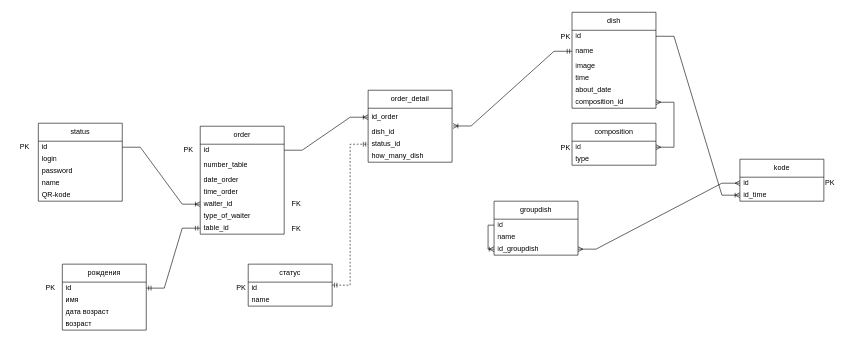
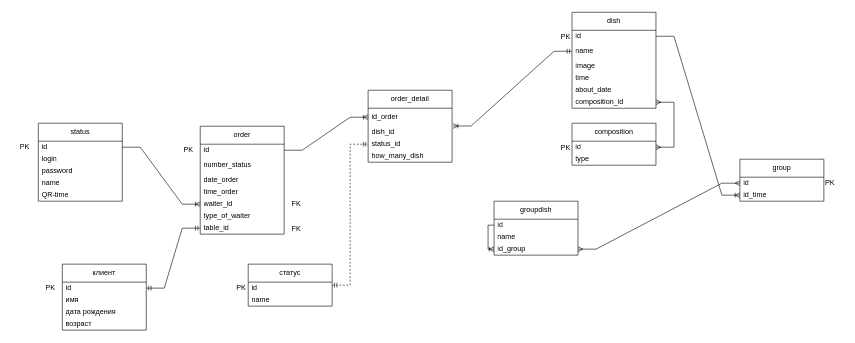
  <mxCell id="0" />
  <mxCell id="1" parent="0" />
  <mxCell id="2" value="order" style="swimlane;fontStyle=0;childLayout=stackLayout;horizontal=1;startSize=30;horizontalStack=0;resizeParent=1;resizeParentMax=0;resizeLast=0;collapsible=1;marginBottom=0;whiteSpace=wrap;html=1;" parent="1" vertex="1"><mxGeometry x="333" y="210" width="140" height="180" as="geometry" /></mxCell>
  <mxCell id="3" value="id" style="text;strokeColor=none;fillColor=none;align=left;verticalAlign=middle;spacingLeft=4;spacingRight=4;overflow=hidden;points=[[0,0.5],[1,0.5]];portConstraint=eastwest;rotatable=0;whiteSpace=wrap;html=1;" parent="2" vertex="1"><mxGeometry y="30" width="140" height="20" as="geometry" /></mxCell>
- <mxCell id="4" value="number_table" style="text;strokeColor=none;fillColor=none;align=left;verticalAlign=middle;spacingLeft=4;spacingRight=4;overflow=hidden;points=[[0,0.5],[1,0.5]];portConstraint=eastwest;rotatable=0;whiteSpace=wrap;html=1;" parent="2" vertex="1"><mxGeometry y="50" width="140" height="30" as="geometry" /></mxCell>
+ <mxCell id="4" value="number_status" style="text;strokeColor=none;fillColor=none;align=left;verticalAlign=middle;spacingLeft=4;spacingRight=4;overflow=hidden;points=[[0,0.5],[1,0.5]];portConstraint=eastwest;rotatable=0;whiteSpace=wrap;html=1;" parent="2" vertex="1"><mxGeometry y="50" width="140" height="30" as="geometry" /></mxCell>
  <mxCell id="5" value="date_order" style="text;strokeColor=none;fillColor=none;align=left;verticalAlign=middle;spacingLeft=4;spacingRight=4;overflow=hidden;points=[[0,0.5],[1,0.5]];portConstraint=eastwest;rotatable=0;whiteSpace=wrap;html=1;" parent="2" vertex="1"><mxGeometry y="80" width="140" height="20" as="geometry" /></mxCell>
  <mxCell id="6" value="time_order" style="text;strokeColor=none;fillColor=none;align=left;verticalAlign=middle;spacingLeft=4;spacingRight=4;overflow=hidden;points=[[0,0.5],[1,0.5]];portConstraint=eastwest;rotatable=0;whiteSpace=wrap;html=1;" parent="2" vertex="1"><mxGeometry y="100" width="140" height="20" as="geometry" /></mxCell>
  <mxCell id="7" value="waiter_id" style="text;strokeColor=none;fillColor=none;align=left;verticalAlign=middle;spacingLeft=4;spacingRight=4;overflow=hidden;points=[[0,0.5],[1,0.5]];portConstraint=eastwest;rotatable=0;whiteSpace=wrap;html=1;" parent="2" vertex="1"><mxGeometry y="120" width="140" height="20" as="geometry" /></mxCell>
  <mxCell id="8" value="type_of_waiter" style="text;strokeColor=none;fillColor=none;align=left;verticalAlign=middle;spacingLeft=4;spacingRight=4;overflow=hidden;points=[[0,0.5],[1,0.5]];portConstraint=eastwest;rotatable=0;whiteSpace=wrap;html=1;" parent="2" vertex="1"><mxGeometry y="140" width="140" height="20" as="geometry" /></mxCell>
  <mxCell id="9" value="table_id" style="text;strokeColor=none;fillColor=none;align=left;verticalAlign=middle;spacingLeft=4;spacingRight=4;overflow=hidden;points=[[0,0.5],[1,0.5]];portConstraint=eastwest;rotatable=0;whiteSpace=wrap;html=1;" parent="2" vertex="1"><mxGeometry y="160" width="140" height="20" as="geometry" /></mxCell>
  <mxCell id="10" value="order_detail" style="swimlane;fontStyle=0;childLayout=stackLayout;horizontal=1;startSize=30;horizontalStack=0;resizeParent=1;resizeParentMax=0;resizeLast=0;collapsible=1;marginBottom=0;whiteSpace=wrap;html=1;" parent="1" vertex="1"><mxGeometry x="613" y="150" width="140" height="120" as="geometry" /></mxCell>
  <mxCell id="11" value="id_order" style="text;strokeColor=none;fillColor=none;align=left;verticalAlign=middle;spacingLeft=4;spacingRight=4;overflow=hidden;points=[[0,0.5],[1,0.5]];portConstraint=eastwest;rotatable=0;whiteSpace=wrap;html=1;" parent="10" vertex="1"><mxGeometry y="30" width="140" height="30" as="geometry" /></mxCell>
  <mxCell id="12" value="dish_id" style="text;strokeColor=none;fillColor=none;align=left;verticalAlign=middle;spacingLeft=4;spacingRight=4;overflow=hidden;points=[[0,0.5],[1,0.5]];portConstraint=eastwest;rotatable=0;whiteSpace=wrap;html=1;" parent="10" vertex="1"><mxGeometry y="60" width="140" height="20" as="geometry" /></mxCell>
  <mxCell id="13" value="status_id" style="text;strokeColor=none;fillColor=none;align=left;verticalAlign=middle;spacingLeft=4;spacingRight=4;overflow=hidden;points=[[0,0.5],[1,0.5]];portConstraint=eastwest;rotatable=0;whiteSpace=wrap;html=1;" parent="10" vertex="1"><mxGeometry y="80" width="140" height="20" as="geometry" /></mxCell>
  <mxCell id="14" value="how_many_dish" style="text;strokeColor=none;fillColor=none;align=left;verticalAlign=middle;spacingLeft=4;spacingRight=4;overflow=hidden;points=[[0,0.5],[1,0.5]];portConstraint=eastwest;rotatable=0;whiteSpace=wrap;html=1;" parent="10" vertex="1"><mxGeometry y="100" width="140" height="20" as="geometry" /></mxCell>
  <mxCell id="15" value="dish" style="swimlane;fontStyle=0;childLayout=stackLayout;horizontal=1;startSize=30;horizontalStack=0;resizeParent=1;resizeParentMax=0;resizeLast=0;collapsible=1;marginBottom=0;whiteSpace=wrap;html=1;" parent="1" vertex="1"><mxGeometry x="953" y="20" width="140" height="160" as="geometry" /></mxCell>
  <mxCell id="16" value="id&amp;nbsp;" style="text;strokeColor=none;fillColor=none;align=left;verticalAlign=middle;spacingLeft=4;spacingRight=4;overflow=hidden;points=[[0,0.5],[1,0.5]];portConstraint=eastwest;rotatable=0;whiteSpace=wrap;html=1;" parent="15" vertex="1"><mxGeometry y="30" width="140" height="20" as="geometry" /></mxCell>
  <mxCell id="17" value="name" style="text;strokeColor=none;fillColor=none;align=left;verticalAlign=middle;spacingLeft=4;spacingRight=4;overflow=hidden;points=[[0,0.5],[1,0.5]];portConstraint=eastwest;rotatable=0;whiteSpace=wrap;html=1;" parent="15" vertex="1"><mxGeometry y="50" width="140" height="30" as="geometry" /></mxCell>
  <mxCell id="18" value="image" style="text;strokeColor=none;fillColor=none;align=left;verticalAlign=middle;spacingLeft=4;spacingRight=4;overflow=hidden;points=[[0,0.5],[1,0.5]];portConstraint=eastwest;rotatable=0;whiteSpace=wrap;html=1;" parent="15" vertex="1"><mxGeometry y="80" width="140" height="20" as="geometry" /></mxCell>
  <mxCell id="19" value="time" style="text;strokeColor=none;fillColor=none;align=left;verticalAlign=middle;spacingLeft=4;spacingRight=4;overflow=hidden;points=[[0,0.5],[1,0.5]];portConstraint=eastwest;rotatable=0;whiteSpace=wrap;html=1;" parent="15" vertex="1"><mxGeometry y="100" width="140" height="20" as="geometry" /></mxCell>
  <mxCell id="20" value="about_date" style="text;strokeColor=none;fillColor=none;align=left;verticalAlign=middle;spacingLeft=4;spacingRight=4;overflow=hidden;points=[[0,0.5],[1,0.5]];portConstraint=eastwest;rotatable=0;whiteSpace=wrap;html=1;" parent="15" vertex="1"><mxGeometry y="120" width="140" height="20" as="geometry" /></mxCell>
  <mxCell id="21" value="composition_id" style="text;strokeColor=none;fillColor=none;align=left;verticalAlign=middle;spacingLeft=4;spacingRight=4;overflow=hidden;points=[[0,0.5],[1,0.5]];portConstraint=eastwest;rotatable=0;whiteSpace=wrap;html=1;" parent="15" vertex="1"><mxGeometry y="140" width="140" height="20" as="geometry" /></mxCell>
  <mxCell id="22" value="composition" style="swimlane;fontStyle=0;childLayout=stackLayout;horizontal=1;startSize=30;horizontalStack=0;resizeParent=1;resizeParentMax=0;resizeLast=0;collapsible=1;marginBottom=0;whiteSpace=wrap;html=1;" parent="1" vertex="1"><mxGeometry x="953" y="205" width="140" height="70" as="geometry" /></mxCell>
  <mxCell id="23" value="id" style="text;strokeColor=none;fillColor=none;align=left;verticalAlign=middle;spacingLeft=4;spacingRight=4;overflow=hidden;points=[[0,0.5],[1,0.5]];portConstraint=eastwest;rotatable=0;whiteSpace=wrap;html=1;" parent="22" vertex="1"><mxGeometry y="30" width="140" height="20" as="geometry" /></mxCell>
  <mxCell id="24" value="type" style="text;strokeColor=none;fillColor=none;align=left;verticalAlign=middle;spacingLeft=4;spacingRight=4;overflow=hidden;points=[[0,0.5],[1,0.5]];portConstraint=eastwest;rotatable=0;whiteSpace=wrap;html=1;" parent="22" vertex="1"><mxGeometry y="50" width="140" height="20" as="geometry" /></mxCell>
- <mxCell id="25" value="kode" style="swimlane;fontStyle=0;childLayout=stackLayout;horizontal=1;startSize=30;horizontalStack=0;resizeParent=1;resizeParentMax=0;resizeLast=0;collapsible=1;marginBottom=0;whiteSpace=wrap;html=1;" parent="1" vertex="1"><mxGeometry x="1233" y="265" width="140" height="70" as="geometry" /></mxCell>
+ <mxCell id="25" value="group" style="swimlane;fontStyle=0;childLayout=stackLayout;horizontal=1;startSize=30;horizontalStack=0;resizeParent=1;resizeParentMax=0;resizeLast=0;collapsible=1;marginBottom=0;whiteSpace=wrap;html=1;" parent="1" vertex="1"><mxGeometry x="1233" y="265" width="140" height="70" as="geometry" /></mxCell>
  <mxCell id="26" value="id" style="text;strokeColor=none;fillColor=none;align=left;verticalAlign=middle;spacingLeft=4;spacingRight=4;overflow=hidden;points=[[0,0.5],[1,0.5]];portConstraint=eastwest;rotatable=0;whiteSpace=wrap;html=1;" parent="25" vertex="1"><mxGeometry y="30" width="140" height="20" as="geometry" /></mxCell>
  <mxCell id="27" value="id_time" style="text;strokeColor=none;fillColor=none;align=left;verticalAlign=middle;spacingLeft=4;spacingRight=4;overflow=hidden;points=[[0,0.5],[1,0.5]];portConstraint=eastwest;rotatable=0;whiteSpace=wrap;html=1;" parent="25" vertex="1"><mxGeometry y="50" width="140" height="20" as="geometry" /></mxCell>
  <mxCell id="28" value="groupdish" style="swimlane;fontStyle=0;childLayout=stackLayout;horizontal=1;startSize=30;horizontalStack=0;resizeParent=1;resizeParentMax=0;resizeLast=0;collapsible=1;marginBottom=0;whiteSpace=wrap;html=1;" parent="1" vertex="1"><mxGeometry x="823" y="335" width="140" height="90" as="geometry" /></mxCell>
  <mxCell id="29" value="id" style="text;strokeColor=none;fillColor=none;align=left;verticalAlign=middle;spacingLeft=4;spacingRight=4;overflow=hidden;points=[[0,0.5],[1,0.5]];portConstraint=eastwest;rotatable=0;whiteSpace=wrap;html=1;" parent="28" vertex="1"><mxGeometry y="30" width="140" height="20" as="geometry" /></mxCell>
  <mxCell id="30" value="name" style="text;strokeColor=none;fillColor=none;align=left;verticalAlign=middle;spacingLeft=4;spacingRight=4;overflow=hidden;points=[[0,0.5],[1,0.5]];portConstraint=eastwest;rotatable=0;whiteSpace=wrap;html=1;" parent="28" vertex="1"><mxGeometry y="50" width="140" height="20" as="geometry" /></mxCell>
- <mxCell id="31" value="id_groupdish" style="text;strokeColor=none;fillColor=none;align=left;verticalAlign=middle;spacingLeft=4;spacingRight=4;overflow=hidden;points=[[0,0.5],[1,0.5]];portConstraint=eastwest;rotatable=0;whiteSpace=wrap;html=1;" parent="28" vertex="1"><mxGeometry y="70" width="140" height="20" as="geometry" /></mxCell>
+ <mxCell id="31" value="id_group" style="text;strokeColor=none;fillColor=none;align=left;verticalAlign=middle;spacingLeft=4;spacingRight=4;overflow=hidden;points=[[0,0.5],[1,0.5]];portConstraint=eastwest;rotatable=0;whiteSpace=wrap;html=1;" parent="28" vertex="1"><mxGeometry y="70" width="140" height="20" as="geometry" /></mxCell>
  <mxCell id="32" value="" style="fontSize=12;html=1;endArrow=ERoneToMany;rounded=0;exitX=0;exitY=0.5;exitDx=0;exitDy=0;entryX=0;entryY=0.5;entryDx=0;entryDy=0;edgeStyle=orthogonalEdgeStyle;" parent="28" source="29" target="31" edge="1"><mxGeometry width="100" height="100" relative="1" as="geometry"><mxPoint x="-60" y="50" as="sourcePoint" /><mxPoint x="-60" y="100" as="targetPoint" /></mxGeometry></mxCell>
  <mxCell id="33" value="status" style="swimlane;fontStyle=0;childLayout=stackLayout;horizontal=1;startSize=30;horizontalStack=0;resizeParent=1;resizeParentMax=0;resizeLast=0;collapsible=1;marginBottom=0;whiteSpace=wrap;html=1;" parent="1" vertex="1"><mxGeometry x="63" y="205" width="140" height="130" as="geometry" /></mxCell>
  <mxCell id="34" value="id" style="text;strokeColor=none;fillColor=none;align=left;verticalAlign=middle;spacingLeft=4;spacingRight=4;overflow=hidden;points=[[0,0.5],[1,0.5]];portConstraint=eastwest;rotatable=0;whiteSpace=wrap;html=1;" parent="33" vertex="1"><mxGeometry y="30" width="140" height="20" as="geometry" /></mxCell>
  <mxCell id="35" value="login" style="text;strokeColor=none;fillColor=none;align=left;verticalAlign=middle;spacingLeft=4;spacingRight=4;overflow=hidden;points=[[0,0.5],[1,0.5]];portConstraint=eastwest;rotatable=0;whiteSpace=wrap;html=1;" parent="33" vertex="1"><mxGeometry y="50" width="140" height="20" as="geometry" /></mxCell>
  <mxCell id="36" value="password" style="text;strokeColor=none;fillColor=none;align=left;verticalAlign=middle;spacingLeft=4;spacingRight=4;overflow=hidden;points=[[0,0.5],[1,0.5]];portConstraint=eastwest;rotatable=0;whiteSpace=wrap;html=1;" parent="33" vertex="1"><mxGeometry y="70" width="140" height="20" as="geometry" /></mxCell>
  <mxCell id="37" value="name" style="text;strokeColor=none;fillColor=none;align=left;verticalAlign=middle;spacingLeft=4;spacingRight=4;overflow=hidden;points=[[0,0.5],[1,0.5]];portConstraint=eastwest;rotatable=0;whiteSpace=wrap;html=1;" parent="33" vertex="1"><mxGeometry y="90" width="140" height="20" as="geometry" /></mxCell>
- <mxCell id="38" value="QR-kode" style="text;strokeColor=none;fillColor=none;align=left;verticalAlign=middle;spacingLeft=4;spacingRight=4;overflow=hidden;points=[[0,0.5],[1,0.5]];portConstraint=eastwest;rotatable=0;whiteSpace=wrap;html=1;" parent="33" vertex="1"><mxGeometry y="110" width="140" height="20" as="geometry" /></mxCell>
+ <mxCell id="38" value="QR-time" style="text;strokeColor=none;fillColor=none;align=left;verticalAlign=middle;spacingLeft=4;spacingRight=4;overflow=hidden;points=[[0,0.5],[1,0.5]];portConstraint=eastwest;rotatable=0;whiteSpace=wrap;html=1;" parent="33" vertex="1"><mxGeometry y="110" width="140" height="20" as="geometry" /></mxCell>
  <mxCell id="39" value="" style="edgeStyle=entityRelationEdgeStyle;fontSize=12;html=1;endArrow=ERoneToMany;rounded=0;exitX=1;exitY=0.5;exitDx=0;exitDy=0;entryX=0;entryY=0.5;entryDx=0;entryDy=0;" parent="1" source="34" target="7" edge="1"><mxGeometry width="100" height="100" relative="1" as="geometry"><mxPoint x="163" y="490" as="sourcePoint" /><mxPoint x="263" y="390" as="targetPoint" /></mxGeometry></mxCell>
  <mxCell id="40" value="" style="edgeStyle=entityRelationEdgeStyle;fontSize=12;html=1;endArrow=ERoneToMany;rounded=0;entryX=0;entryY=0.5;entryDx=0;entryDy=0;exitX=1;exitY=0.5;exitDx=0;exitDy=0;" parent="1" source="3" target="11" edge="1"><mxGeometry width="100" height="100" relative="1" as="geometry"><mxPoint x="503" y="290" as="sourcePoint" /><mxPoint x="663" y="350" as="targetPoint" /></mxGeometry></mxCell>
  <mxCell id="41" value="" style="edgeStyle=entityRelationEdgeStyle;fontSize=12;html=1;endArrow=ERmany;startArrow=ERmany;rounded=0;entryX=1;entryY=0.5;entryDx=0;entryDy=0;exitX=0;exitY=0.5;exitDx=0;exitDy=0;" parent="1" source="26" target="31" edge="1"><mxGeometry width="100" height="100" relative="1" as="geometry"><mxPoint x="803" y="400" as="sourcePoint" /><mxPoint x="903" y="300" as="targetPoint" /></mxGeometry></mxCell>
  <mxCell id="42" value="" style="edgeStyle=entityRelationEdgeStyle;fontSize=12;html=1;endArrow=ERoneToMany;startArrow=ERmandOne;rounded=0;entryX=1.012;entryY=-0.02;entryDx=0;entryDy=0;entryPerimeter=0;exitX=0;exitY=0.5;exitDx=0;exitDy=0;" parent="1" source="17" target="12" edge="1"><mxGeometry width="100" height="100" relative="1" as="geometry"><mxPoint x="843" y="260" as="sourcePoint" /><mxPoint x="943" y="160" as="targetPoint" /></mxGeometry></mxCell>
  <mxCell id="43" value="статус" style="swimlane;fontStyle=0;childLayout=stackLayout;horizontal=1;startSize=30;horizontalStack=0;resizeParent=1;resizeParentMax=0;resizeLast=0;collapsible=1;marginBottom=0;whiteSpace=wrap;html=1;" parent="1" vertex="1"><mxGeometry x="413" y="440" width="140" height="70" as="geometry" /></mxCell>
  <mxCell id="44" value="id" style="text;strokeColor=none;fillColor=none;align=left;verticalAlign=middle;spacingLeft=4;spacingRight=4;overflow=hidden;points=[[0,0.5],[1,0.5]];portConstraint=eastwest;rotatable=0;whiteSpace=wrap;html=1;" parent="43" vertex="1"><mxGeometry y="30" width="140" height="20" as="geometry" /></mxCell>
  <mxCell id="45" value="name" style="text;strokeColor=none;fillColor=none;align=left;verticalAlign=middle;spacingLeft=4;spacingRight=4;overflow=hidden;points=[[0,0.5],[1,0.5]];portConstraint=eastwest;rotatable=0;whiteSpace=wrap;html=1;" parent="43" vertex="1"><mxGeometry y="50" width="140" height="20" as="geometry" /></mxCell>
  <mxCell id="46" value="" style="edgeStyle=entityRelationEdgeStyle;fontSize=12;html=1;endArrow=ERmandOne;startArrow=ERmandOne;rounded=0;entryX=0;entryY=0.5;entryDx=0;entryDy=0;exitX=1;exitY=0.5;exitDx=0;exitDy=0;dashed=1;" parent="1" source="43" target="13" edge="1"><mxGeometry width="100" height="100" relative="1" as="geometry"><mxPoint x="523" y="405" as="sourcePoint" /><mxPoint x="623" y="305" as="targetPoint" /></mxGeometry></mxCell>
- <mxCell id="47" value="рождения" style="swimlane;fontStyle=0;childLayout=stackLayout;horizontal=1;startSize=30;horizontalStack=0;resizeParent=1;resizeParentMax=0;resizeLast=0;collapsible=1;marginBottom=0;whiteSpace=wrap;html=1;" parent="1" vertex="1"><mxGeometry x="103" y="440" width="140" height="110" as="geometry" /></mxCell>
+ <mxCell id="47" value="клиент" style="swimlane;fontStyle=0;childLayout=stackLayout;horizontal=1;startSize=30;horizontalStack=0;resizeParent=1;resizeParentMax=0;resizeLast=0;collapsible=1;marginBottom=0;whiteSpace=wrap;html=1;" parent="1" vertex="1"><mxGeometry x="103" y="440" width="140" height="110" as="geometry" /></mxCell>
  <mxCell id="48" value="id" style="text;strokeColor=none;fillColor=none;align=left;verticalAlign=middle;spacingLeft=4;spacingRight=4;overflow=hidden;points=[[0,0.5],[1,0.5]];portConstraint=eastwest;rotatable=0;whiteSpace=wrap;html=1;" parent="47" vertex="1"><mxGeometry y="30" width="140" height="20" as="geometry" /></mxCell>
  <mxCell id="49" value="имя" style="text;strokeColor=none;fillColor=none;align=left;verticalAlign=middle;spacingLeft=4;spacingRight=4;overflow=hidden;points=[[0,0.5],[1,0.5]];portConstraint=eastwest;rotatable=0;whiteSpace=wrap;html=1;" parent="47" vertex="1"><mxGeometry y="50" width="140" height="20" as="geometry" /></mxCell>
- <mxCell id="50" value="дата возраст" style="text;strokeColor=none;fillColor=none;align=left;verticalAlign=middle;spacingLeft=4;spacingRight=4;overflow=hidden;points=[[0,0.5],[1,0.5]];portConstraint=eastwest;rotatable=0;whiteSpace=wrap;html=1;" parent="47" vertex="1"><mxGeometry y="70" width="140" height="20" as="geometry" /></mxCell>
+ <mxCell id="50" value="дата рождения" style="text;strokeColor=none;fillColor=none;align=left;verticalAlign=middle;spacingLeft=4;spacingRight=4;overflow=hidden;points=[[0,0.5],[1,0.5]];portConstraint=eastwest;rotatable=0;whiteSpace=wrap;html=1;" parent="47" vertex="1"><mxGeometry y="70" width="140" height="20" as="geometry" /></mxCell>
  <mxCell id="51" value="возраст" style="text;strokeColor=none;fillColor=none;align=left;verticalAlign=middle;spacingLeft=4;spacingRight=4;overflow=hidden;points=[[0,0.5],[1,0.5]];portConstraint=eastwest;rotatable=0;whiteSpace=wrap;html=1;" parent="47" vertex="1"><mxGeometry y="90" width="140" height="20" as="geometry" /></mxCell>
  <mxCell id="52" value="" style="edgeStyle=entityRelationEdgeStyle;fontSize=12;html=1;endArrow=ERmandOne;startArrow=ERmandOne;rounded=0;entryX=0;entryY=0.5;entryDx=0;entryDy=0;" parent="1" target="9" edge="1"><mxGeometry width="100" height="100" relative="1" as="geometry"><mxPoint x="243" y="480" as="sourcePoint" /><mxPoint x="353" y="425" as="targetPoint" /></mxGeometry></mxCell>
  <mxCell id="53" value="" style="edgeStyle=entityRelationEdgeStyle;fontSize=12;html=1;endArrow=ERmany;startArrow=ERmany;rounded=0;exitX=1;exitY=0.5;exitDx=0;exitDy=0;entryX=1;entryY=0.5;entryDx=0;entryDy=0;" parent="1" source="21" target="23" edge="1"><mxGeometry width="100" height="100" relative="1" as="geometry"><mxPoint x="1203" y="160" as="sourcePoint" /><mxPoint x="1303" y="60" as="targetPoint" /></mxGeometry></mxCell>
  <mxCell id="54" value="" style="edgeStyle=entityRelationEdgeStyle;fontSize=12;html=1;endArrow=ERoneToMany;rounded=0;exitX=1;exitY=0.5;exitDx=0;exitDy=0;entryX=0;entryY=0.5;entryDx=0;entryDy=0;" parent="1" source="16" target="27" edge="1"><mxGeometry width="100" height="100" relative="1" as="geometry"><mxPoint x="1203" y="230" as="sourcePoint" /><mxPoint x="1303" y="130" as="targetPoint" /></mxGeometry></mxCell>
  <mxCell id="55" value="PK" style="text;html=1;align=center;verticalAlign=middle;resizable=0;points=[];autosize=1;strokeColor=none;fillColor=none;" vertex="1" parent="1"><mxGeometry x="20" y="230" width="40" height="30" as="geometry" /></mxCell>
  <mxCell id="56" value="PK" style="text;html=1;align=center;verticalAlign=middle;resizable=0;points=[];autosize=1;strokeColor=none;fillColor=none;" vertex="1" parent="1"><mxGeometry x="63" y="465" width="40" height="30" as="geometry" /></mxCell>
  <mxCell id="57" value="PK" style="text;html=1;align=center;verticalAlign=middle;resizable=0;points=[];autosize=1;strokeColor=none;fillColor=none;" vertex="1" parent="1"><mxGeometry x="381" y="465" width="40" height="30" as="geometry" /></mxCell>
  <mxCell id="58" value="PK" style="text;html=1;align=center;verticalAlign=middle;resizable=0;points=[];autosize=1;strokeColor=none;fillColor=none;" vertex="1" parent="1"><mxGeometry x="293" y="235" width="40" height="30" as="geometry" /></mxCell>
  <mxCell id="59" value="PK" style="text;html=1;align=center;verticalAlign=middle;resizable=0;points=[];autosize=1;strokeColor=none;fillColor=none;" vertex="1" parent="1"><mxGeometry x="1363" y="290" width="40" height="30" as="geometry" /></mxCell>
  <mxCell id="60" value="PK" style="text;html=1;align=center;verticalAlign=middle;resizable=0;points=[];autosize=1;strokeColor=none;fillColor=none;" vertex="1" parent="1"><mxGeometry x="922" y="231" width="40" height="30" as="geometry" /></mxCell>
  <mxCell id="61" value="PK" style="text;html=1;align=center;verticalAlign=middle;resizable=0;points=[];autosize=1;strokeColor=none;fillColor=none;" vertex="1" parent="1"><mxGeometry x="922" y="46" width="40" height="30" as="geometry" /></mxCell>
  <mxCell id="62" value="FK" style="text;html=1;align=center;verticalAlign=middle;resizable=0;points=[];autosize=1;strokeColor=none;fillColor=none;" vertex="1" parent="1"><mxGeometry x="473" y="325" width="40" height="30" as="geometry" /></mxCell>
  <mxCell id="63" value="FK" style="text;html=1;align=center;verticalAlign=middle;resizable=0;points=[];autosize=1;strokeColor=none;fillColor=none;" vertex="1" parent="1"><mxGeometry x="473" y="366" width="40" height="30" as="geometry" /></mxCell>
